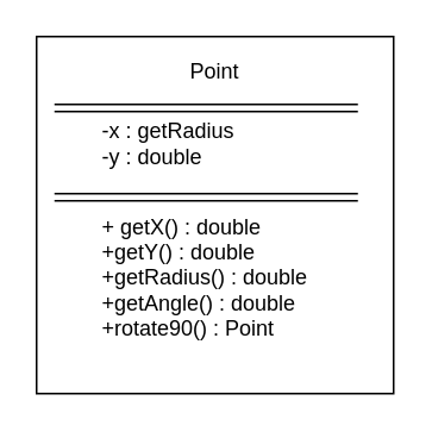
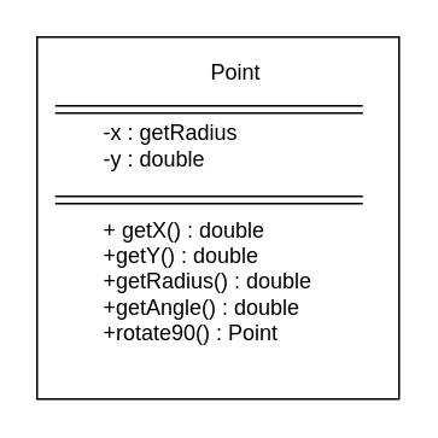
  <mxCell id="0" />
  <mxCell id="1" parent="0" />
  <mxCell id="2" value="" style="whiteSpace=wrap;html=1;aspect=fixed;" vertex="1" parent="1"><mxGeometry x="20" y="20" width="200" height="200" as="geometry" /></mxCell>
- <mxCell id="3" value="Point" style="text;html=1;strokeColor=none;fillColor=none;align=center;verticalAlign=middle;whiteSpace=wrap;rounded=0;" vertex="1" parent="1"><mxGeometry x="55" y="30" width="130" height="20" as="geometry" /></mxCell>
+ <mxCell id="3" value="Point" style="text;html=1;strokeColor=none;fillColor=none;align=center;verticalAlign=middle;whiteSpace=wrap;rounded=0;" vertex="1" parent="1"><mxGeometry x="65" y="30" width="130" height="20" as="geometry" /></mxCell>
  <mxCell id="4" value="-x : getRadius&lt;br&gt;-y : double" style="text;html=1;strokeColor=none;fillColor=none;align=left;verticalAlign=middle;whiteSpace=wrap;rounded=0;" vertex="1" parent="1"><mxGeometry x="55" y="60" width="120" height="40" as="geometry" /></mxCell>
  <mxCell id="5" value="" style="shape=link;html=1;" edge="1" parent="1"><mxGeometry width="100" relative="1" as="geometry"><mxPoint x="30" y="110" as="sourcePoint" /><mxPoint x="200" y="110" as="targetPoint" /></mxGeometry></mxCell>
  <mxCell id="6" value="" style="shape=link;html=1;" edge="1" parent="1"><mxGeometry width="100" relative="1" as="geometry"><mxPoint x="30" y="60" as="sourcePoint" /><mxPoint x="200" y="60" as="targetPoint" /></mxGeometry></mxCell>
  <mxCell id="7" value="+ getX() : double&lt;br&gt;+getY() : double&lt;br&gt;+getRadius() : double&lt;br&gt;+getAngle() : double&lt;br&gt;+rotate90() : Point" style="text;html=1;strokeColor=none;fillColor=none;align=left;verticalAlign=middle;whiteSpace=wrap;rounded=0;" vertex="1" parent="1"><mxGeometry x="55" y="110" width="150" height="90" as="geometry" /></mxCell>
